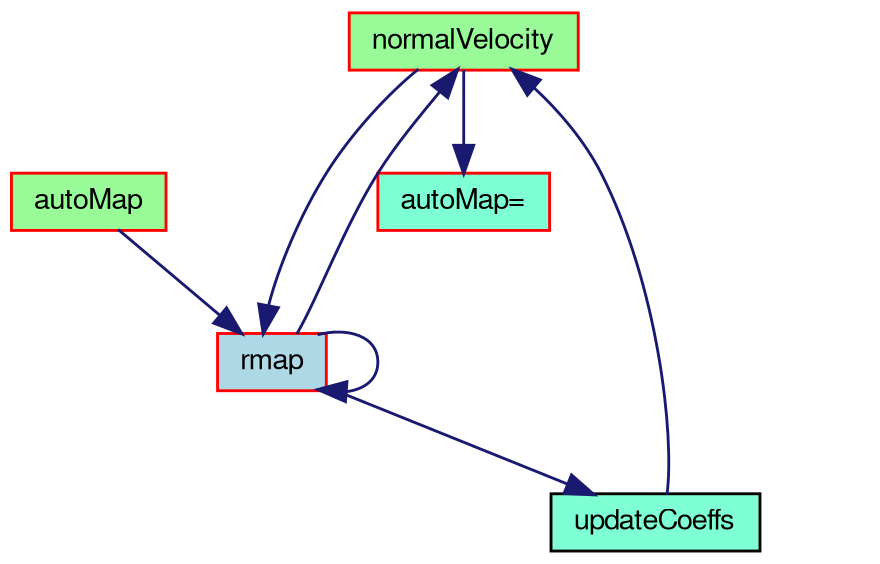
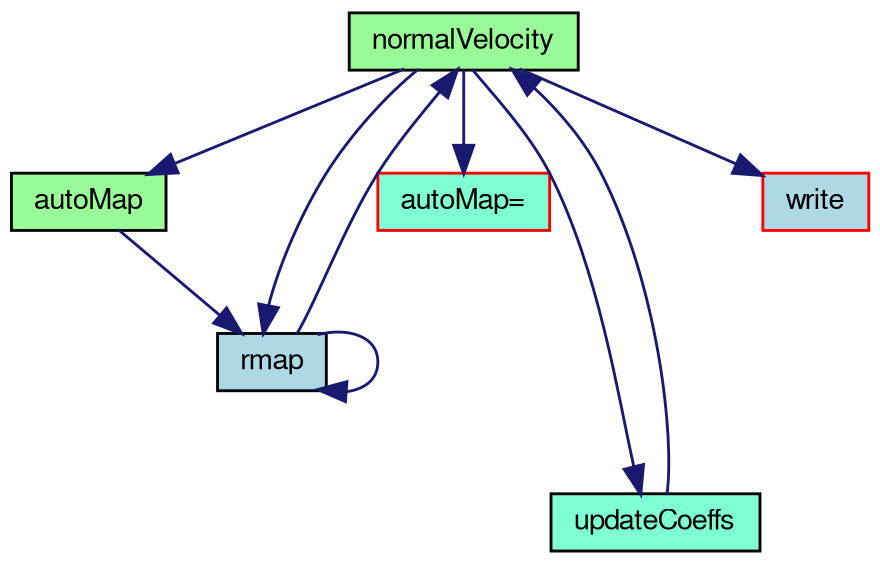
  digraph {
    rankdir=TB
    node [color=black fillcolor=palegreen fontname=FreeSans fontsize=10 shape=record style=filled]
    edge [color=midnightblue fontname=FreeSans fontsize=10 labelfontname=FreeSans labelfontsize=10 style=solid]
-   n1 [color=red fontcolor=black height=0.2 label=normalVelocity width=0.4]
-   n2 [color=red height=0.2 label=autoMap width=0.4]
-   n3 [color=red fillcolor=lightblue height=0.2 label=rmap width=0.4]
+   n1 [fontcolor=black height=0.2 label=normalVelocity width=0.4]
+   n2 [height=0.2 label=autoMap width=0.4]
+   n3 [fillcolor=lightblue height=0.2 label=rmap width=0.4]
    n4 [color=red fillcolor=aquamarine height=0.2 label="autoMap=" width=0.4]
    n5 [fillcolor=aquamarine height=0.2 label=updateCoeffs width=0.4]
+   n6 [color=red fillcolor=lightblue height=0.2 label=write width=0.4]
+   n1 -> n2
    n1 -> n3
    n1 -> n4
-   n3 -> n5
+   n1 -> n5
+   n1 -> n6
    n2 -> n3
    n3 -> n1
    n3 -> n3
    n5 -> n1
  }
